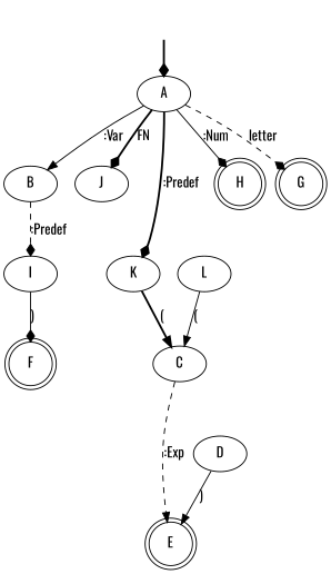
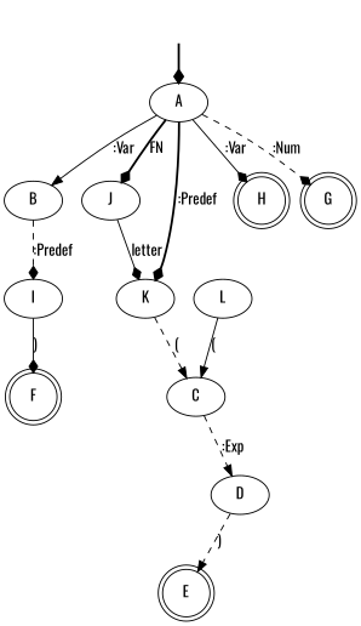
  digraph {
    fontname=Oswald
    node [fontname=Oswald]
    edge [arrowhead=diamond fontname=Oswald style=solid]
    fake [style=invisible]
    A [root=true]
    B
    J
    K
    H [shape=doublecircle]
    G [shape=doublecircle]
    E [shape=doublecircle]
    D
    I
    F [shape=doublecircle]
    C
    L
    fake -> A [style=bold]
    A -> B [arrowhead=normal label=":Var"]
    A -> J [label=FN style=bold]
    A -> K [label=":Predef" style=bold]
-   A -> H [label=":Num"]
-   A -> G [label=letter style=dashed]
+   A -> H [label=":Var"]
+   A -> G [label=":Num" style=dashed]
    B -> I [label=":Predef" style=dashed]
-   K -> C [arrowhead=normal label="(" style=bold]
-   D -> E [arrowhead=normal label=")"]
+   J -> K [label=letter]
+   K -> C [arrowhead=normal label="(" style=dashed]
+   D -> E [arrowhead=normal label=")" style=dashed]
    I -> F [label=")"]
-   C -> E [arrowhead=normal label=":Exp" style=dashed]
+   C -> D [arrowhead=normal label=":Exp" style=dashed]
    L -> C [arrowhead=normal label="("]
  }
